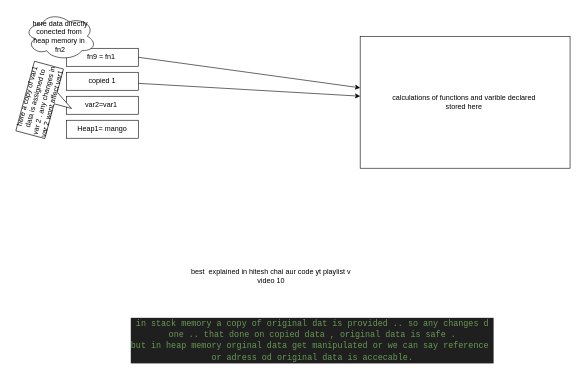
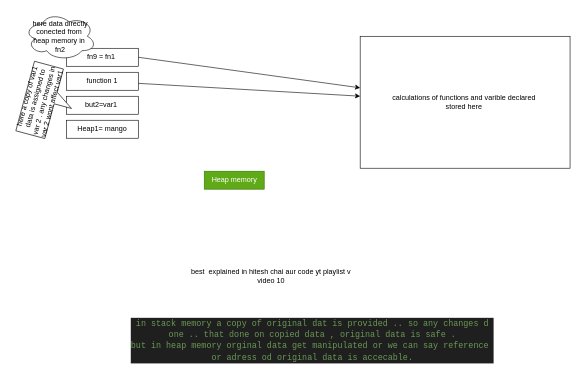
  <mxCell id="0" />
  <mxCell id="1" parent="0" />
  <mxCell id="2" value="Heap1= mango" style="rounded=0;whiteSpace=wrap;html=1;strokeWidth=1;" parent="1" vertex="1"><mxGeometry x="110" y="200" width="120" height="30" as="geometry" /></mxCell>
- <mxCell id="3" value="var2=var1&amp;nbsp;" style="rounded=0;whiteSpace=wrap;html=1;strokeWidth=1;" parent="1" vertex="1"><mxGeometry x="110" y="160" width="120" height="30" as="geometry" /></mxCell>
+ <mxCell id="3" value="but2=var1&amp;nbsp;" style="rounded=0;whiteSpace=wrap;html=1;strokeWidth=1;" parent="1" vertex="1"><mxGeometry x="110" y="160" width="120" height="30" as="geometry" /></mxCell>
  <mxCell id="4" style="edgeStyle=none;html=1;strokeWidth=1;" parent="1" source="5" target="8" edge="1"><mxGeometry relative="1" as="geometry" /></mxCell>
- <mxCell id="5" value="copied 1" style="rounded=0;whiteSpace=wrap;html=1;strokeWidth=1;" parent="1" vertex="1"><mxGeometry x="110" y="120" width="120" height="30" as="geometry" /></mxCell>
+ <mxCell id="5" value="function 1" style="rounded=0;whiteSpace=wrap;html=1;strokeWidth=1;" parent="1" vertex="1"><mxGeometry x="110" y="120" width="120" height="30" as="geometry" /></mxCell>
  <mxCell id="6" style="edgeStyle=none;html=1;exitX=1;exitY=0.5;exitDx=0;exitDy=0;strokeWidth=1;" parent="1" source="7" target="8" edge="1"><mxGeometry relative="1" as="geometry" /></mxCell>
  <mxCell id="7" value="fn9 = fn1&amp;nbsp;" style="rounded=0;whiteSpace=wrap;html=1;strokeWidth=1;" parent="1" vertex="1"><mxGeometry x="110" y="80" width="120" height="30" as="geometry" /></mxCell>
  <mxCell id="8" value="calculations of functions and varible declared&amp;nbsp;&lt;br&gt;stored here&amp;nbsp;" style="whiteSpace=wrap;html=1;strokeWidth=1;" parent="1" vertex="1"><mxGeometry x="600" y="60" width="350" height="220" as="geometry" /></mxCell>
+ <mxCell id="9" value="Heap memory" style="text;html=1;align=center;verticalAlign=middle;resizable=0;points=[];autosize=1;strokeWidth=1;fillColor=#60a917;fontColor=#ffffff;strokeColor=#2D7600;" parent="1" vertex="1"><mxGeometry x="340" y="285" width="100" height="30" as="geometry" /></mxCell>
  <mxCell id="10" value="here a copy of var1 data is assigned to var 2 . any changes in var 2 wont affect var1&amp;nbsp;&lt;br&gt;" style="shape=callout;whiteSpace=wrap;html=1;perimeter=calloutPerimeter;rotation=-75;strokeWidth=1;" parent="1" vertex="1"><mxGeometry x="20" y="130" width="120" height="80" as="geometry" /></mxCell>
  <mxCell id="11" value="here data directly&lt;br&gt;conected from&amp;nbsp;&lt;br&gt;heap memory in&amp;nbsp;&lt;br&gt;fn2" style="ellipse;shape=cloud;whiteSpace=wrap;html=1;strokeWidth=1;" parent="1" vertex="1"><mxGeometry x="40" y="20" width="120" height="80" as="geometry" /></mxCell>
  <mxCell id="12" value="&lt;br&gt;&lt;div style=&quot;color: rgb(204, 204, 204); background-color: rgb(31, 31, 31); font-family: Consolas, &amp;quot;Courier New&amp;quot;, monospace; font-weight: normal; font-size: 14px; line-height: 19px;&quot;&gt;&lt;div&gt;&lt;span style=&quot;color: #6a9955;&quot;&gt;in stack memory a copy of original dat is provided .. so any changes d&lt;/span&gt;&lt;/div&gt;&lt;div&gt;&lt;span style=&quot;color: #6a9955;&quot;&gt;one .. that done on copied data , original data is safe .&lt;/span&gt;&lt;/div&gt;&lt;div&gt;&lt;span style=&quot;color: #6a9955;&quot;&gt;but in heap memory orginal data get manipulated or we can say reference&amp;nbsp;&lt;/span&gt;&lt;/div&gt;&lt;div&gt;&lt;span style=&quot;color: #6a9955;&quot;&gt;or adress od original data is accecable.&lt;/span&gt;&lt;/div&gt;&lt;/div&gt;" style="text;html=1;align=center;verticalAlign=middle;resizable=0;points=[];autosize=1;strokeWidth=1;" parent="1" vertex="1"><mxGeometry x="230" y="510" width="580" height="100" as="geometry" /></mxCell>
  <mxCell id="13" value="best&amp;nbsp; explained in hitesh chai aur code yt playlist v&lt;br&gt;video 10" style="text;html=1;align=center;verticalAlign=middle;resizable=0;points=[];autosize=1;strokeColor=none;fillColor=none;" parent="1" vertex="1"><mxGeometry x="306" y="440" width="290" height="40" as="geometry" /></mxCell>
